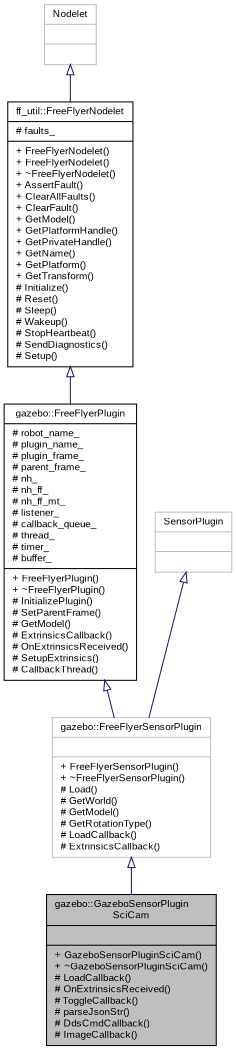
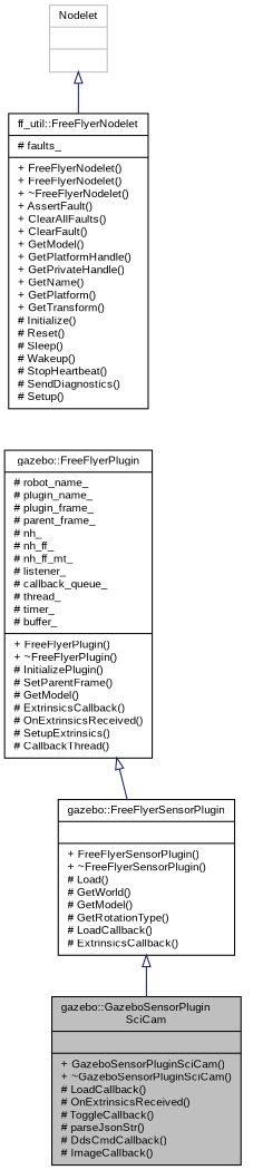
  digraph {
    fontname="Liberation Sans"
    node [color=black fillcolor=white fontname="Liberation Sans" fontsize=10 shape=record style=filled]
    edge [arrowtail=onormal color=midnightblue dir=back fontname="Liberation Sans" fontsize=10 labelfontname=Helvetica labelfontsize=10 style=solid]
    n1 [fillcolor=grey75 fontcolor=black height=0.2 label="{gazebo::GazeboSensorPlugin\lSciCam\n||+ GazeboSensorPluginSciCam()\l+ ~GazeboSensorPluginSciCam()\l# LoadCallback()\l# OnExtrinsicsReceived()\l# ToggleCallback()\l# parseJsonStr()\l# DdsCmdCallback()\l# ImageCallback()\l}" width=0.4]
-   n2 [color=grey75 height=0.2 label="{gazebo::FreeFlyerSensorPlugin\n||+ FreeFlyerSensorPlugin()\l+ ~FreeFlyerSensorPlugin()\l# Load()\l# GetWorld()\l# GetModel()\l# GetRotationType()\l# LoadCallback()\l# ExtrinsicsCallback()\l}" width=0.4]
+   n2 [height=0.2 label="{gazebo::FreeFlyerSensorPlugin\n||+ FreeFlyerSensorPlugin()\l+ ~FreeFlyerSensorPlugin()\l# Load()\l# GetWorld()\l# GetModel()\l# GetRotationType()\l# LoadCallback()\l# ExtrinsicsCallback()\l}" width=0.4]
    n3 [height=0.2 label="{gazebo::FreeFlyerPlugin\n|# robot_name_\l# plugin_name_\l# plugin_frame_\l# parent_frame_\l# nh_\l# nh_ff_\l# nh_ff_mt_\l# listener_\l# callback_queue_\l# thread_\l# timer_\l# buffer_\l|+ FreeFlyerPlugin()\l+ ~FreeFlyerPlugin()\l# InitializePlugin()\l# SetParentFrame()\l# GetModel()\l# ExtrinsicsCallback()\l# OnExtrinsicsReceived()\l# SetupExtrinsics()\l# CallbackThread()\l}" width=0.4]
    n4 [height=0.2 label="{ff_util::FreeFlyerNodelet\n|# faults_\l|+ FreeFlyerNodelet()\l+ FreeFlyerNodelet()\l+ ~FreeFlyerNodelet()\l+ AssertFault()\l+ ClearAllFaults()\l+ ClearFault()\l+ GetModel()\l+ GetPlatformHandle()\l+ GetPrivateHandle()\l+ GetName()\l+ GetPlatform()\l+ GetTransform()\l# Initialize()\l# Reset()\l# Sleep()\l# Wakeup()\l# StopHeartbeat()\l# SendDiagnostics()\l# Setup()\l}" width=0.4]
    n5 [color=grey75 height=0.2 label="{Nodelet\n||}" width=0.4]
-   n6 [color=grey75 height=0.2 label="{SensorPlugin\n||}" width=0.4]
    n2 -> n1
    n3 -> n2
-   n4 -> n3
    n5 -> n4
-   n6 -> n2
  }
